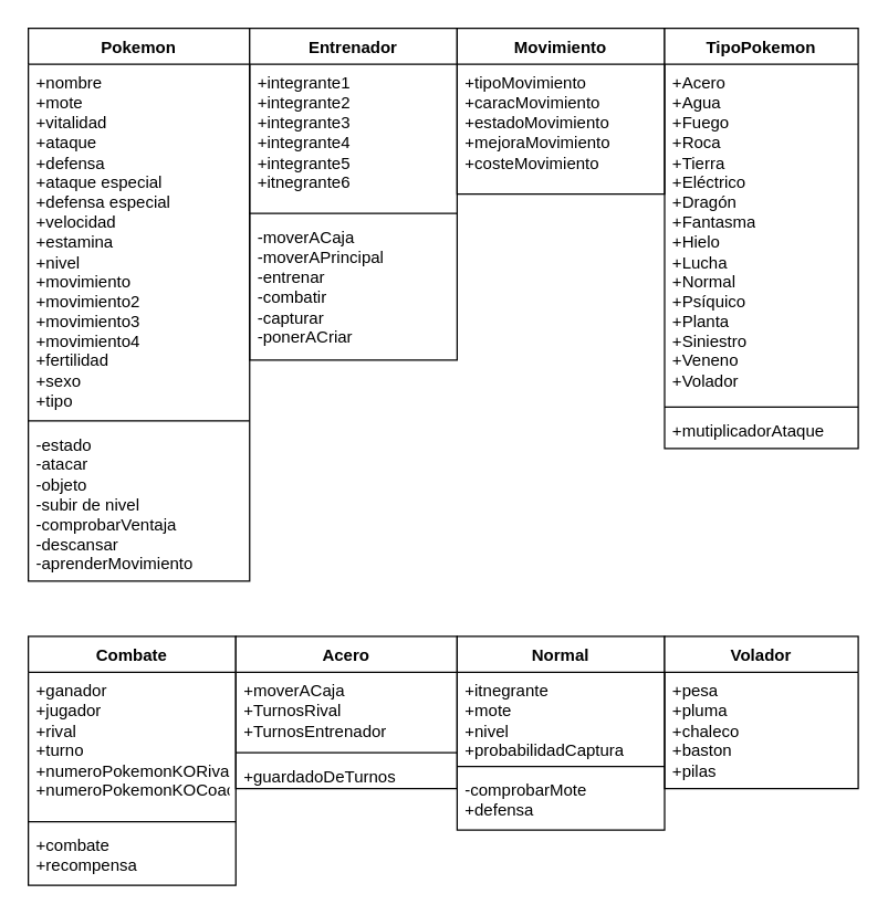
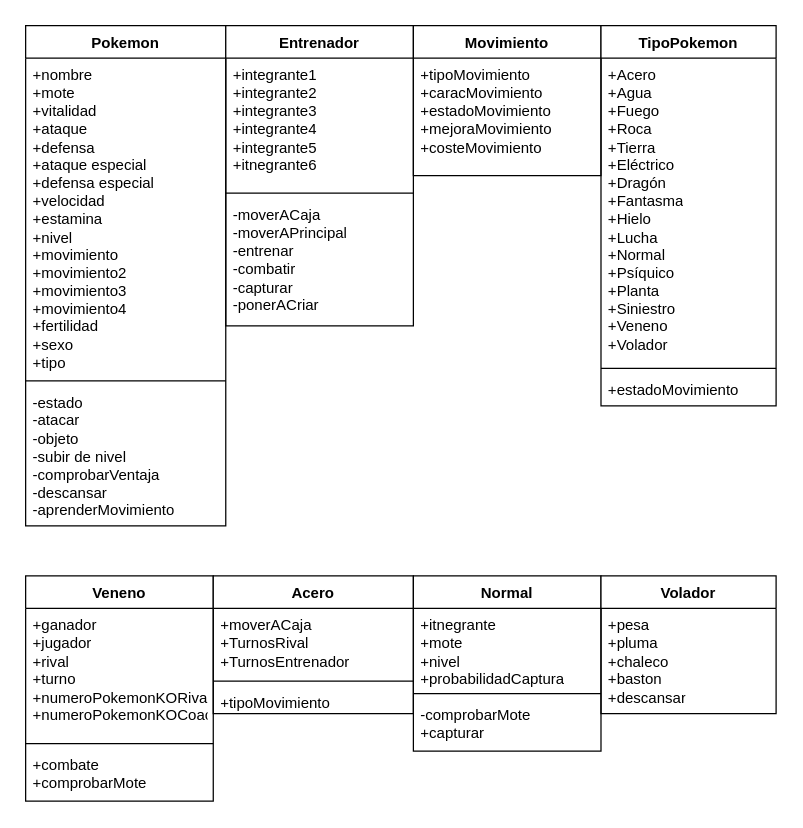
  <mxCell id="0" />
  <mxCell id="1" parent="0" />
  <mxCell id="2" value="Pokemon" style="swimlane;fontStyle=1;align=center;verticalAlign=top;childLayout=stackLayout;horizontal=1;startSize=26;horizontalStack=0;resizeParent=1;resizeParentMax=0;resizeLast=0;collapsible=1;marginBottom=0;whiteSpace=wrap;html=1;" vertex="1" parent="1"><mxGeometry x="20" y="20" width="160" height="400" as="geometry"><mxRectangle x="80" y="280" width="90" height="30" as="alternateBounds" /></mxGeometry></mxCell>
  <mxCell id="3" value="+nombre&lt;br&gt;+mote&lt;br&gt;+vitalidad&amp;nbsp;&lt;br&gt;+ataque&lt;br&gt;+defensa&lt;br&gt;+ataque especial&lt;br&gt;+defensa especial&lt;br&gt;+velocidad&lt;br&gt;+estamina&lt;br&gt;+nivel&lt;br&gt;+movimiento&lt;br&gt;+movimiento2&lt;br&gt;+movimiento3&lt;br&gt;+movimiento4&lt;br&gt;+fertilidad&lt;br&gt;+sexo&lt;br&gt;+tipo" style="text;strokeColor=none;fillColor=none;align=left;verticalAlign=top;spacingLeft=4;spacingRight=4;overflow=hidden;rotatable=0;points=[[0,0.5],[1,0.5]];portConstraint=eastwest;whiteSpace=wrap;html=1;" vertex="1" parent="2"><mxGeometry y="26" width="160" height="254" as="geometry" /></mxCell>
  <mxCell id="4" value="" style="line;strokeWidth=1;fillColor=none;align=left;verticalAlign=middle;spacingTop=-1;spacingLeft=3;spacingRight=3;rotatable=0;labelPosition=right;points=[];portConstraint=eastwest;strokeColor=inherit;" vertex="1" parent="2"><mxGeometry y="280" width="160" height="8" as="geometry" /></mxCell>
  <mxCell id="5" value="-estado&lt;br&gt;-atacar&lt;br&gt;-objeto&lt;br&gt;-subir de nivel&lt;br&gt;-comprobarVentaja&lt;br&gt;-descansar&lt;br&gt;-aprenderMovimiento" style="text;strokeColor=none;fillColor=none;align=left;verticalAlign=top;spacingLeft=4;spacingRight=4;overflow=hidden;rotatable=0;points=[[0,0.5],[1,0.5]];portConstraint=eastwest;whiteSpace=wrap;html=1;" vertex="1" parent="2"><mxGeometry y="288" width="160" height="112" as="geometry" /></mxCell>
  <mxCell id="6" value="Entrenador" style="swimlane;fontStyle=1;align=center;verticalAlign=top;childLayout=stackLayout;horizontal=1;startSize=26;horizontalStack=0;resizeParent=1;resizeParentMax=0;resizeLast=0;collapsible=1;marginBottom=0;whiteSpace=wrap;html=1;" vertex="1" parent="1"><mxGeometry x="180" y="20" width="150" height="240" as="geometry" /></mxCell>
  <mxCell id="7" value="+integrante1&lt;br&gt;+integrante2&lt;br&gt;+integrante3&lt;br&gt;+integrante4&lt;br&gt;+integrante5&lt;br&gt;+itnegrante6" style="text;strokeColor=none;fillColor=none;align=left;verticalAlign=top;spacingLeft=4;spacingRight=4;overflow=hidden;rotatable=0;points=[[0,0.5],[1,0.5]];portConstraint=eastwest;whiteSpace=wrap;html=1;" vertex="1" parent="6"><mxGeometry y="26" width="150" height="104" as="geometry" /></mxCell>
  <mxCell id="8" value="" style="line;strokeWidth=1;fillColor=none;align=left;verticalAlign=middle;spacingTop=-1;spacingLeft=3;spacingRight=3;rotatable=0;labelPosition=right;points=[];portConstraint=eastwest;strokeColor=inherit;" vertex="1" parent="6"><mxGeometry y="130" width="150" height="8" as="geometry" /></mxCell>
  <mxCell id="9" value="-moverACaja&lt;br&gt;-moverAPrincipal&lt;br&gt;-entrenar&lt;br&gt;-combatir&lt;br&gt;-capturar&lt;br&gt;-ponerACriar" style="text;strokeColor=none;fillColor=none;align=left;verticalAlign=top;spacingLeft=4;spacingRight=4;overflow=hidden;rotatable=0;points=[[0,0.5],[1,0.5]];portConstraint=eastwest;whiteSpace=wrap;html=1;" vertex="1" parent="6"><mxGeometry y="138" width="150" height="102" as="geometry" /></mxCell>
  <mxCell id="10" value="Movimiento" style="swimlane;fontStyle=1;align=center;verticalAlign=top;childLayout=stackLayout;horizontal=1;startSize=26;horizontalStack=0;resizeParent=1;resizeParentMax=0;resizeLast=0;collapsible=1;marginBottom=0;whiteSpace=wrap;html=1;" vertex="1" parent="1"><mxGeometry x="330" y="20" width="150" height="120" as="geometry" /></mxCell>
  <mxCell id="11" value="+tipoMovimiento&lt;br&gt;+caracMovimiento&lt;br&gt;+estadoMovimiento&lt;br&gt;+mejoraMovimiento&lt;br&gt;+costeMovimiento" style="text;strokeColor=none;fillColor=none;align=left;verticalAlign=top;spacingLeft=4;spacingRight=4;overflow=hidden;rotatable=0;points=[[0,0.5],[1,0.5]];portConstraint=eastwest;whiteSpace=wrap;html=1;" vertex="1" parent="10"><mxGeometry y="26" width="150" height="94" as="geometry" /></mxCell>
  <mxCell id="12" value="TipoPokemon" style="swimlane;fontStyle=1;align=center;verticalAlign=top;childLayout=stackLayout;horizontal=1;startSize=26;horizontalStack=0;resizeParent=1;resizeParentMax=0;resizeLast=0;collapsible=1;marginBottom=0;whiteSpace=wrap;html=1;" vertex="1" parent="1"><mxGeometry x="480" y="20" width="140" height="304" as="geometry" /></mxCell>
  <mxCell id="13" value="+Acero&lt;br&gt;+Agua&lt;br&gt;+Fuego&lt;br&gt;+Roca&lt;br&gt;+Tierra&lt;br&gt;+Eléctrico&lt;br&gt;+Dragón&lt;br&gt;+Fantasma&lt;br&gt;+Hielo&amp;nbsp;&lt;br&gt;+Lucha&lt;br&gt;+Normal&lt;br&gt;+Psíquico&lt;br&gt;+Planta&lt;br&gt;+Siniestro&lt;br&gt;+Veneno&lt;br&gt;+Volador" style="text;strokeColor=none;fillColor=none;align=left;verticalAlign=top;spacingLeft=4;spacingRight=4;overflow=hidden;rotatable=0;points=[[0,0.5],[1,0.5]];portConstraint=eastwest;whiteSpace=wrap;html=1;" vertex="1" parent="12"><mxGeometry y="26" width="140" height="244" as="geometry" /></mxCell>
  <mxCell id="14" value="" style="line;strokeWidth=1;fillColor=none;align=left;verticalAlign=middle;spacingTop=-1;spacingLeft=3;spacingRight=3;rotatable=0;labelPosition=right;points=[];portConstraint=eastwest;strokeColor=inherit;" vertex="1" parent="12"><mxGeometry y="270" width="140" height="8" as="geometry" /></mxCell>
- <mxCell id="15" value="+mutiplicadorAtaque" style="text;strokeColor=none;fillColor=none;align=left;verticalAlign=top;spacingLeft=4;spacingRight=4;overflow=hidden;rotatable=0;points=[[0,0.5],[1,0.5]];portConstraint=eastwest;whiteSpace=wrap;html=1;" vertex="1" parent="12"><mxGeometry y="278" width="140" height="26" as="geometry" /></mxCell>
- <mxCell id="16" value="Combate" style="swimlane;fontStyle=1;align=center;verticalAlign=top;childLayout=stackLayout;horizontal=1;startSize=26;horizontalStack=0;resizeParent=1;resizeParentMax=0;resizeLast=0;collapsible=1;marginBottom=0;whiteSpace=wrap;html=1;" vertex="1" parent="1"><mxGeometry x="20" y="460" width="150" height="180" as="geometry" /></mxCell>
+ <mxCell id="15" value="+estadoMovimiento" style="text;strokeColor=none;fillColor=none;align=left;verticalAlign=top;spacingLeft=4;spacingRight=4;overflow=hidden;rotatable=0;points=[[0,0.5],[1,0.5]];portConstraint=eastwest;whiteSpace=wrap;html=1;" vertex="1" parent="12"><mxGeometry y="278" width="140" height="26" as="geometry" /></mxCell>
+ <mxCell id="16" value="Veneno" style="swimlane;fontStyle=1;align=center;verticalAlign=top;childLayout=stackLayout;horizontal=1;startSize=26;horizontalStack=0;resizeParent=1;resizeParentMax=0;resizeLast=0;collapsible=1;marginBottom=0;whiteSpace=wrap;html=1;" vertex="1" parent="1"><mxGeometry x="20" y="460" width="150" height="180" as="geometry" /></mxCell>
  <mxCell id="17" value="+ganador&lt;br&gt;+jugador&lt;br&gt;+rival&lt;br&gt;+turno&lt;br&gt;+numeroPokemonKORival&lt;br&gt;+numeroPokemonKOCoach" style="text;strokeColor=none;fillColor=none;align=left;verticalAlign=top;spacingLeft=4;spacingRight=4;overflow=hidden;rotatable=0;points=[[0,0.5],[1,0.5]];portConstraint=eastwest;whiteSpace=wrap;html=1;" vertex="1" parent="16"><mxGeometry y="26" width="150" height="104" as="geometry" /></mxCell>
  <mxCell id="18" value="" style="line;strokeWidth=1;fillColor=none;align=left;verticalAlign=middle;spacingTop=-1;spacingLeft=3;spacingRight=3;rotatable=0;labelPosition=right;points=[];portConstraint=eastwest;strokeColor=inherit;" vertex="1" parent="16"><mxGeometry y="130" width="150" height="8" as="geometry" /></mxCell>
- <mxCell id="19" value="+combate&lt;br&gt;+recompensa" style="text;strokeColor=none;fillColor=none;align=left;verticalAlign=top;spacingLeft=4;spacingRight=4;overflow=hidden;rotatable=0;points=[[0,0.5],[1,0.5]];portConstraint=eastwest;whiteSpace=wrap;html=1;" vertex="1" parent="16"><mxGeometry y="138" width="150" height="42" as="geometry" /></mxCell>
+ <mxCell id="19" value="+combate&lt;br&gt;+comprobarMote" style="text;strokeColor=none;fillColor=none;align=left;verticalAlign=top;spacingLeft=4;spacingRight=4;overflow=hidden;rotatable=0;points=[[0,0.5],[1,0.5]];portConstraint=eastwest;whiteSpace=wrap;html=1;" vertex="1" parent="16"><mxGeometry y="138" width="150" height="42" as="geometry" /></mxCell>
  <mxCell id="20" value="Acero" style="swimlane;fontStyle=1;align=center;verticalAlign=top;childLayout=stackLayout;horizontal=1;startSize=26;horizontalStack=0;resizeParent=1;resizeParentMax=0;resizeLast=0;collapsible=1;marginBottom=0;whiteSpace=wrap;html=1;" vertex="1" parent="1"><mxGeometry x="170" y="460" width="160" height="110" as="geometry" /></mxCell>
  <mxCell id="21" value="+moverACaja&lt;br&gt;+TurnosRival&lt;br&gt;+TurnosEntrenador" style="text;strokeColor=none;fillColor=none;align=left;verticalAlign=top;spacingLeft=4;spacingRight=4;overflow=hidden;rotatable=0;points=[[0,0.5],[1,0.5]];portConstraint=eastwest;whiteSpace=wrap;html=1;" vertex="1" parent="20"><mxGeometry y="26" width="160" height="54" as="geometry" /></mxCell>
  <mxCell id="22" value="" style="line;strokeWidth=1;fillColor=none;align=left;verticalAlign=middle;spacingTop=-1;spacingLeft=3;spacingRight=3;rotatable=0;labelPosition=right;points=[];portConstraint=eastwest;strokeColor=inherit;" vertex="1" parent="20"><mxGeometry y="80" width="160" height="8" as="geometry" /></mxCell>
- <mxCell id="23" value="+guardadoDeTurnos" style="text;strokeColor=none;fillColor=none;align=left;verticalAlign=top;spacingLeft=4;spacingRight=4;overflow=hidden;rotatable=0;points=[[0,0.5],[1,0.5]];portConstraint=eastwest;whiteSpace=wrap;html=1;" vertex="1" parent="20"><mxGeometry y="88" width="160" height="22" as="geometry" /></mxCell>
+ <mxCell id="23" value="+tipoMovimiento" style="text;strokeColor=none;fillColor=none;align=left;verticalAlign=top;spacingLeft=4;spacingRight=4;overflow=hidden;rotatable=0;points=[[0,0.5],[1,0.5]];portConstraint=eastwest;whiteSpace=wrap;html=1;" vertex="1" parent="20"><mxGeometry y="88" width="160" height="22" as="geometry" /></mxCell>
  <mxCell id="24" value="Normal" style="swimlane;fontStyle=1;align=center;verticalAlign=top;childLayout=stackLayout;horizontal=1;startSize=26;horizontalStack=0;resizeParent=1;resizeParentMax=0;resizeLast=0;collapsible=1;marginBottom=0;whiteSpace=wrap;html=1;" vertex="1" parent="1"><mxGeometry x="330" y="460" width="150" height="140" as="geometry" /></mxCell>
  <mxCell id="25" value="+itnegrante&lt;br&gt;+mote&lt;br&gt;+nivel&lt;br&gt;+probabilidadCaptura" style="text;strokeColor=none;fillColor=none;align=left;verticalAlign=top;spacingLeft=4;spacingRight=4;overflow=hidden;rotatable=0;points=[[0,0.5],[1,0.5]];portConstraint=eastwest;whiteSpace=wrap;html=1;" vertex="1" parent="24"><mxGeometry y="26" width="150" height="64" as="geometry" /></mxCell>
  <mxCell id="26" value="" style="line;strokeWidth=1;fillColor=none;align=left;verticalAlign=middle;spacingTop=-1;spacingLeft=3;spacingRight=3;rotatable=0;labelPosition=right;points=[];portConstraint=eastwest;strokeColor=inherit;" vertex="1" parent="24"><mxGeometry y="90" width="150" height="8" as="geometry" /></mxCell>
- <mxCell id="27" value="-comprobarMote&lt;br&gt;+defensa" style="text;strokeColor=none;fillColor=none;align=left;verticalAlign=top;spacingLeft=4;spacingRight=4;overflow=hidden;rotatable=0;points=[[0,0.5],[1,0.5]];portConstraint=eastwest;whiteSpace=wrap;html=1;" vertex="1" parent="24"><mxGeometry y="98" width="150" height="42" as="geometry" /></mxCell>
+ <mxCell id="27" value="-comprobarMote&lt;br&gt;+capturar" style="text;strokeColor=none;fillColor=none;align=left;verticalAlign=top;spacingLeft=4;spacingRight=4;overflow=hidden;rotatable=0;points=[[0,0.5],[1,0.5]];portConstraint=eastwest;whiteSpace=wrap;html=1;" vertex="1" parent="24"><mxGeometry y="98" width="150" height="42" as="geometry" /></mxCell>
  <mxCell id="28" value="Volador" style="swimlane;fontStyle=1;align=center;verticalAlign=top;childLayout=stackLayout;horizontal=1;startSize=26;horizontalStack=0;resizeParent=1;resizeParentMax=0;resizeLast=0;collapsible=1;marginBottom=0;whiteSpace=wrap;html=1;" vertex="1" parent="1"><mxGeometry x="480" y="460" width="140" height="110" as="geometry" /></mxCell>
- <mxCell id="29" value="+pesa&lt;br&gt;+pluma&lt;br&gt;+chaleco&lt;br&gt;+baston&lt;br&gt;+pilas" style="text;strokeColor=none;fillColor=none;align=left;verticalAlign=top;spacingLeft=4;spacingRight=4;overflow=hidden;rotatable=0;points=[[0,0.5],[1,0.5]];portConstraint=eastwest;whiteSpace=wrap;html=1;" vertex="1" parent="28"><mxGeometry y="26" width="140" height="84" as="geometry" /></mxCell>
+ <mxCell id="29" value="+pesa&lt;br&gt;+pluma&lt;br&gt;+chaleco&lt;br&gt;+baston&lt;br&gt;+descansar" style="text;strokeColor=none;fillColor=none;align=left;verticalAlign=top;spacingLeft=4;spacingRight=4;overflow=hidden;rotatable=0;points=[[0,0.5],[1,0.5]];portConstraint=eastwest;whiteSpace=wrap;html=1;" vertex="1" parent="28"><mxGeometry y="26" width="140" height="84" as="geometry" /></mxCell>
